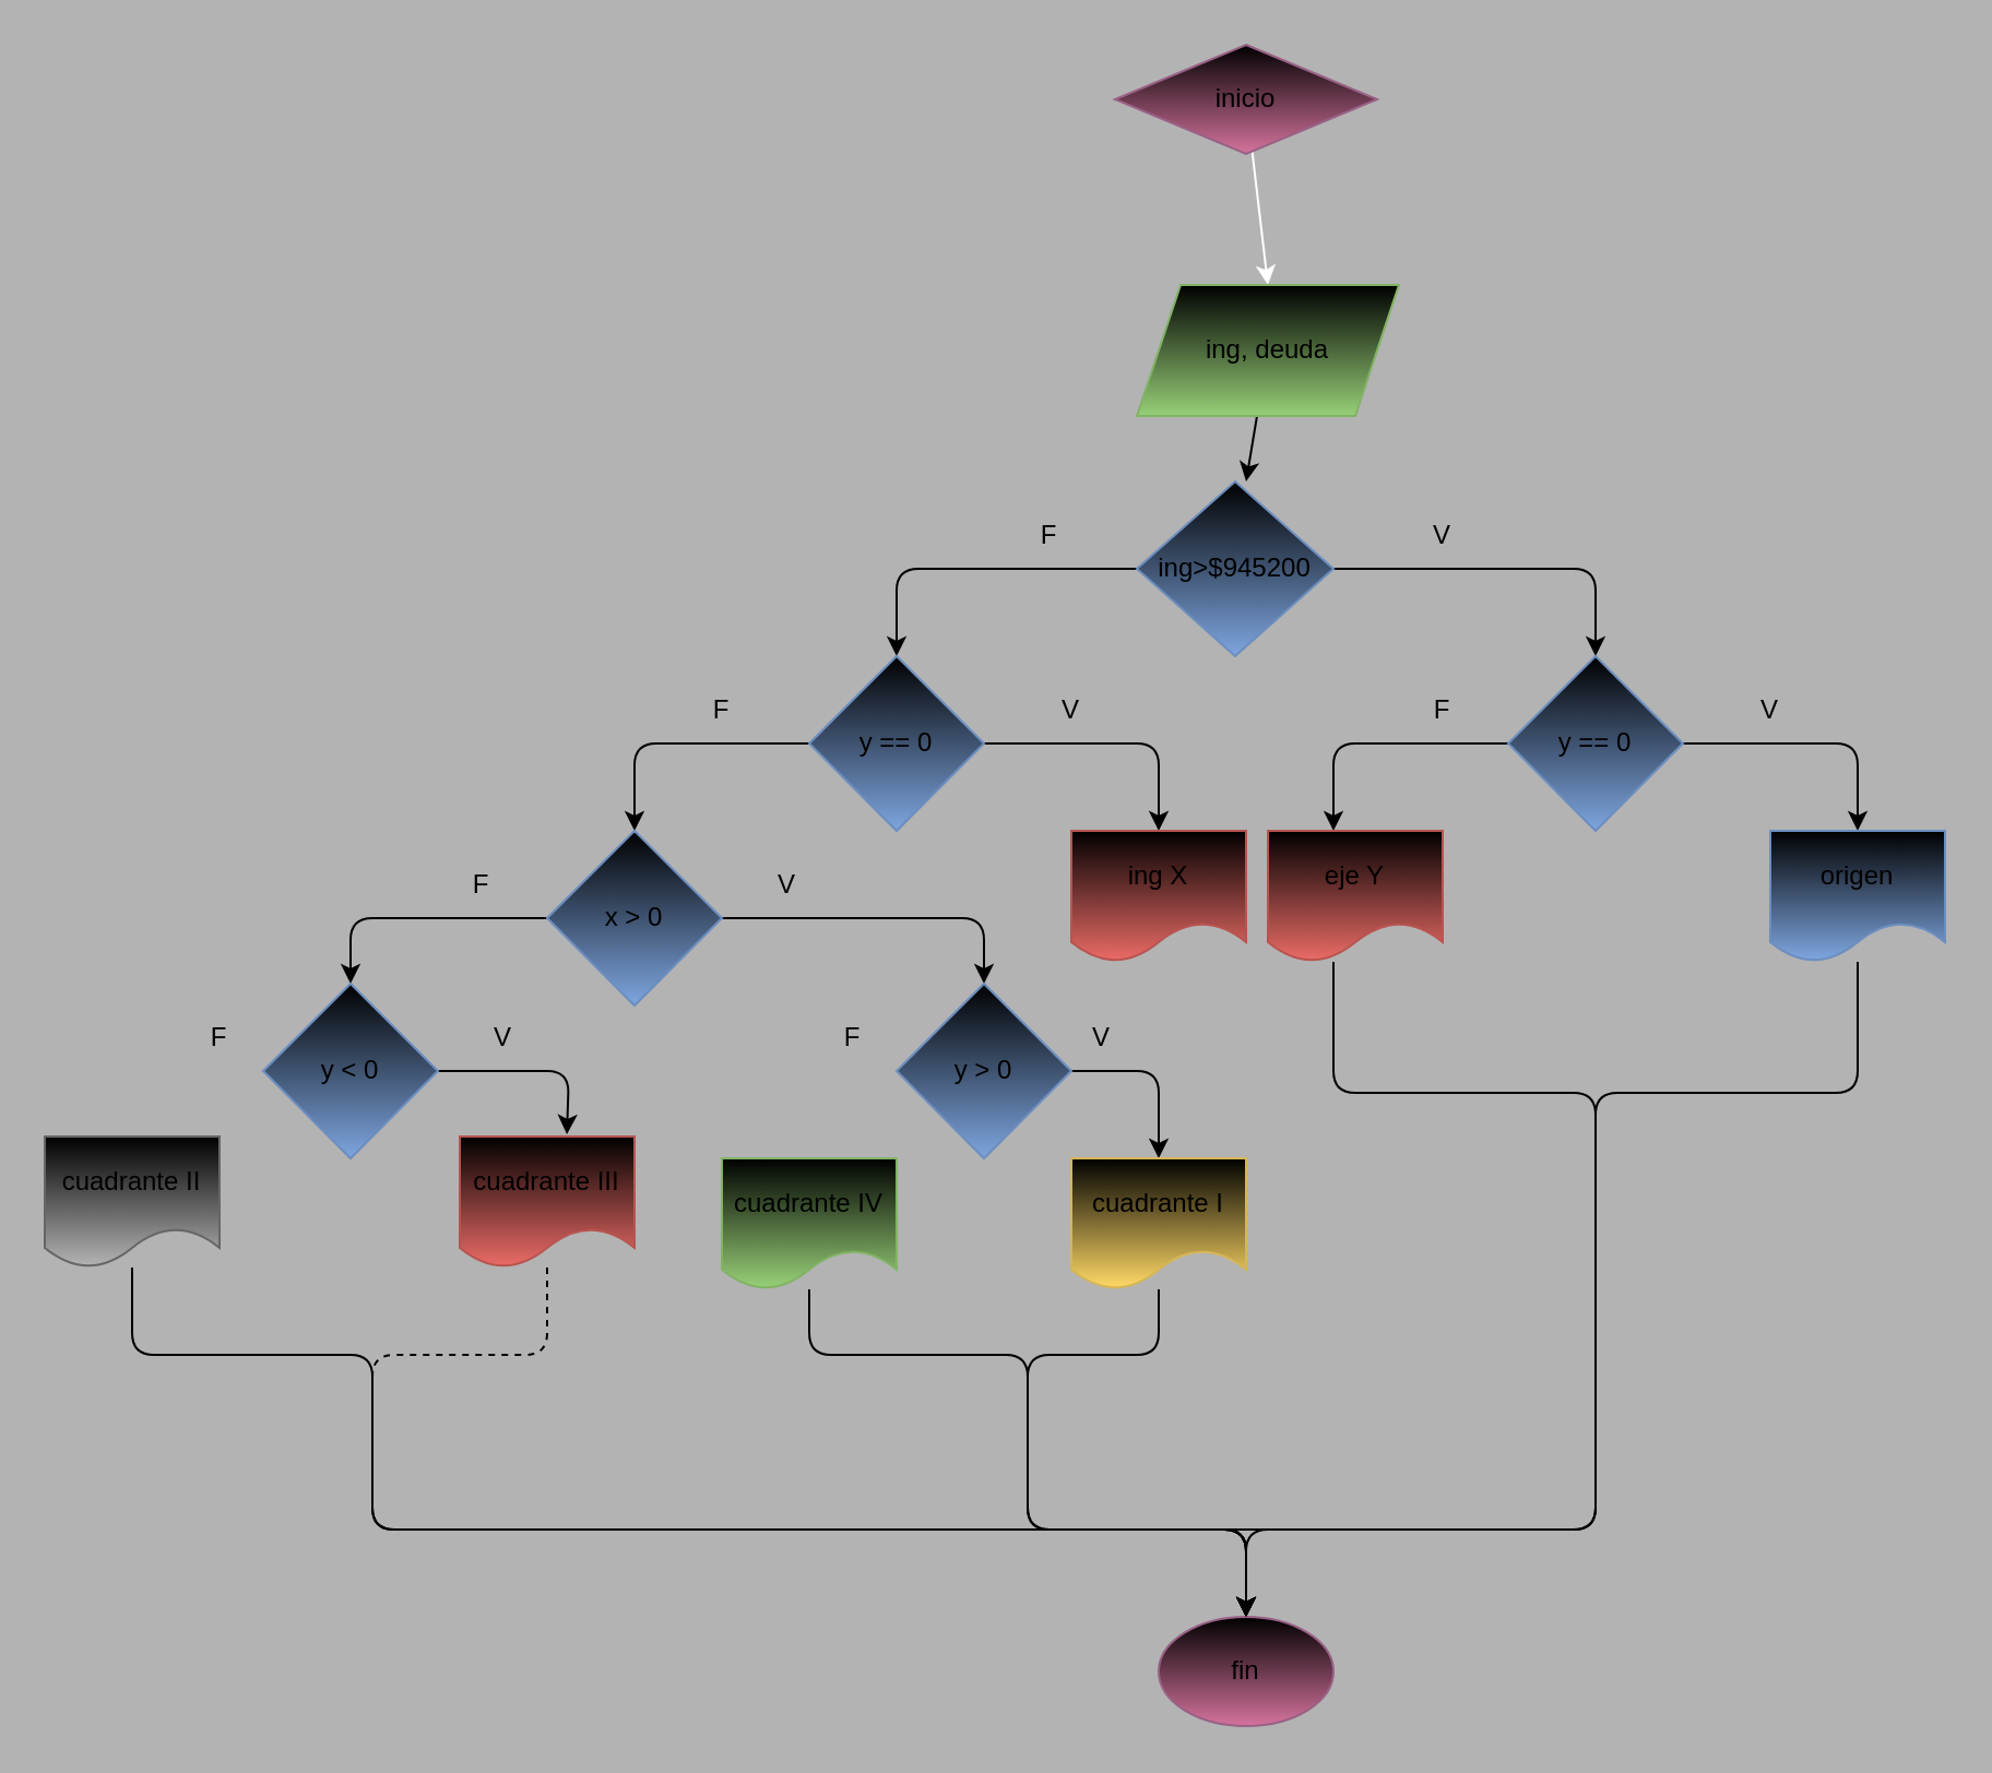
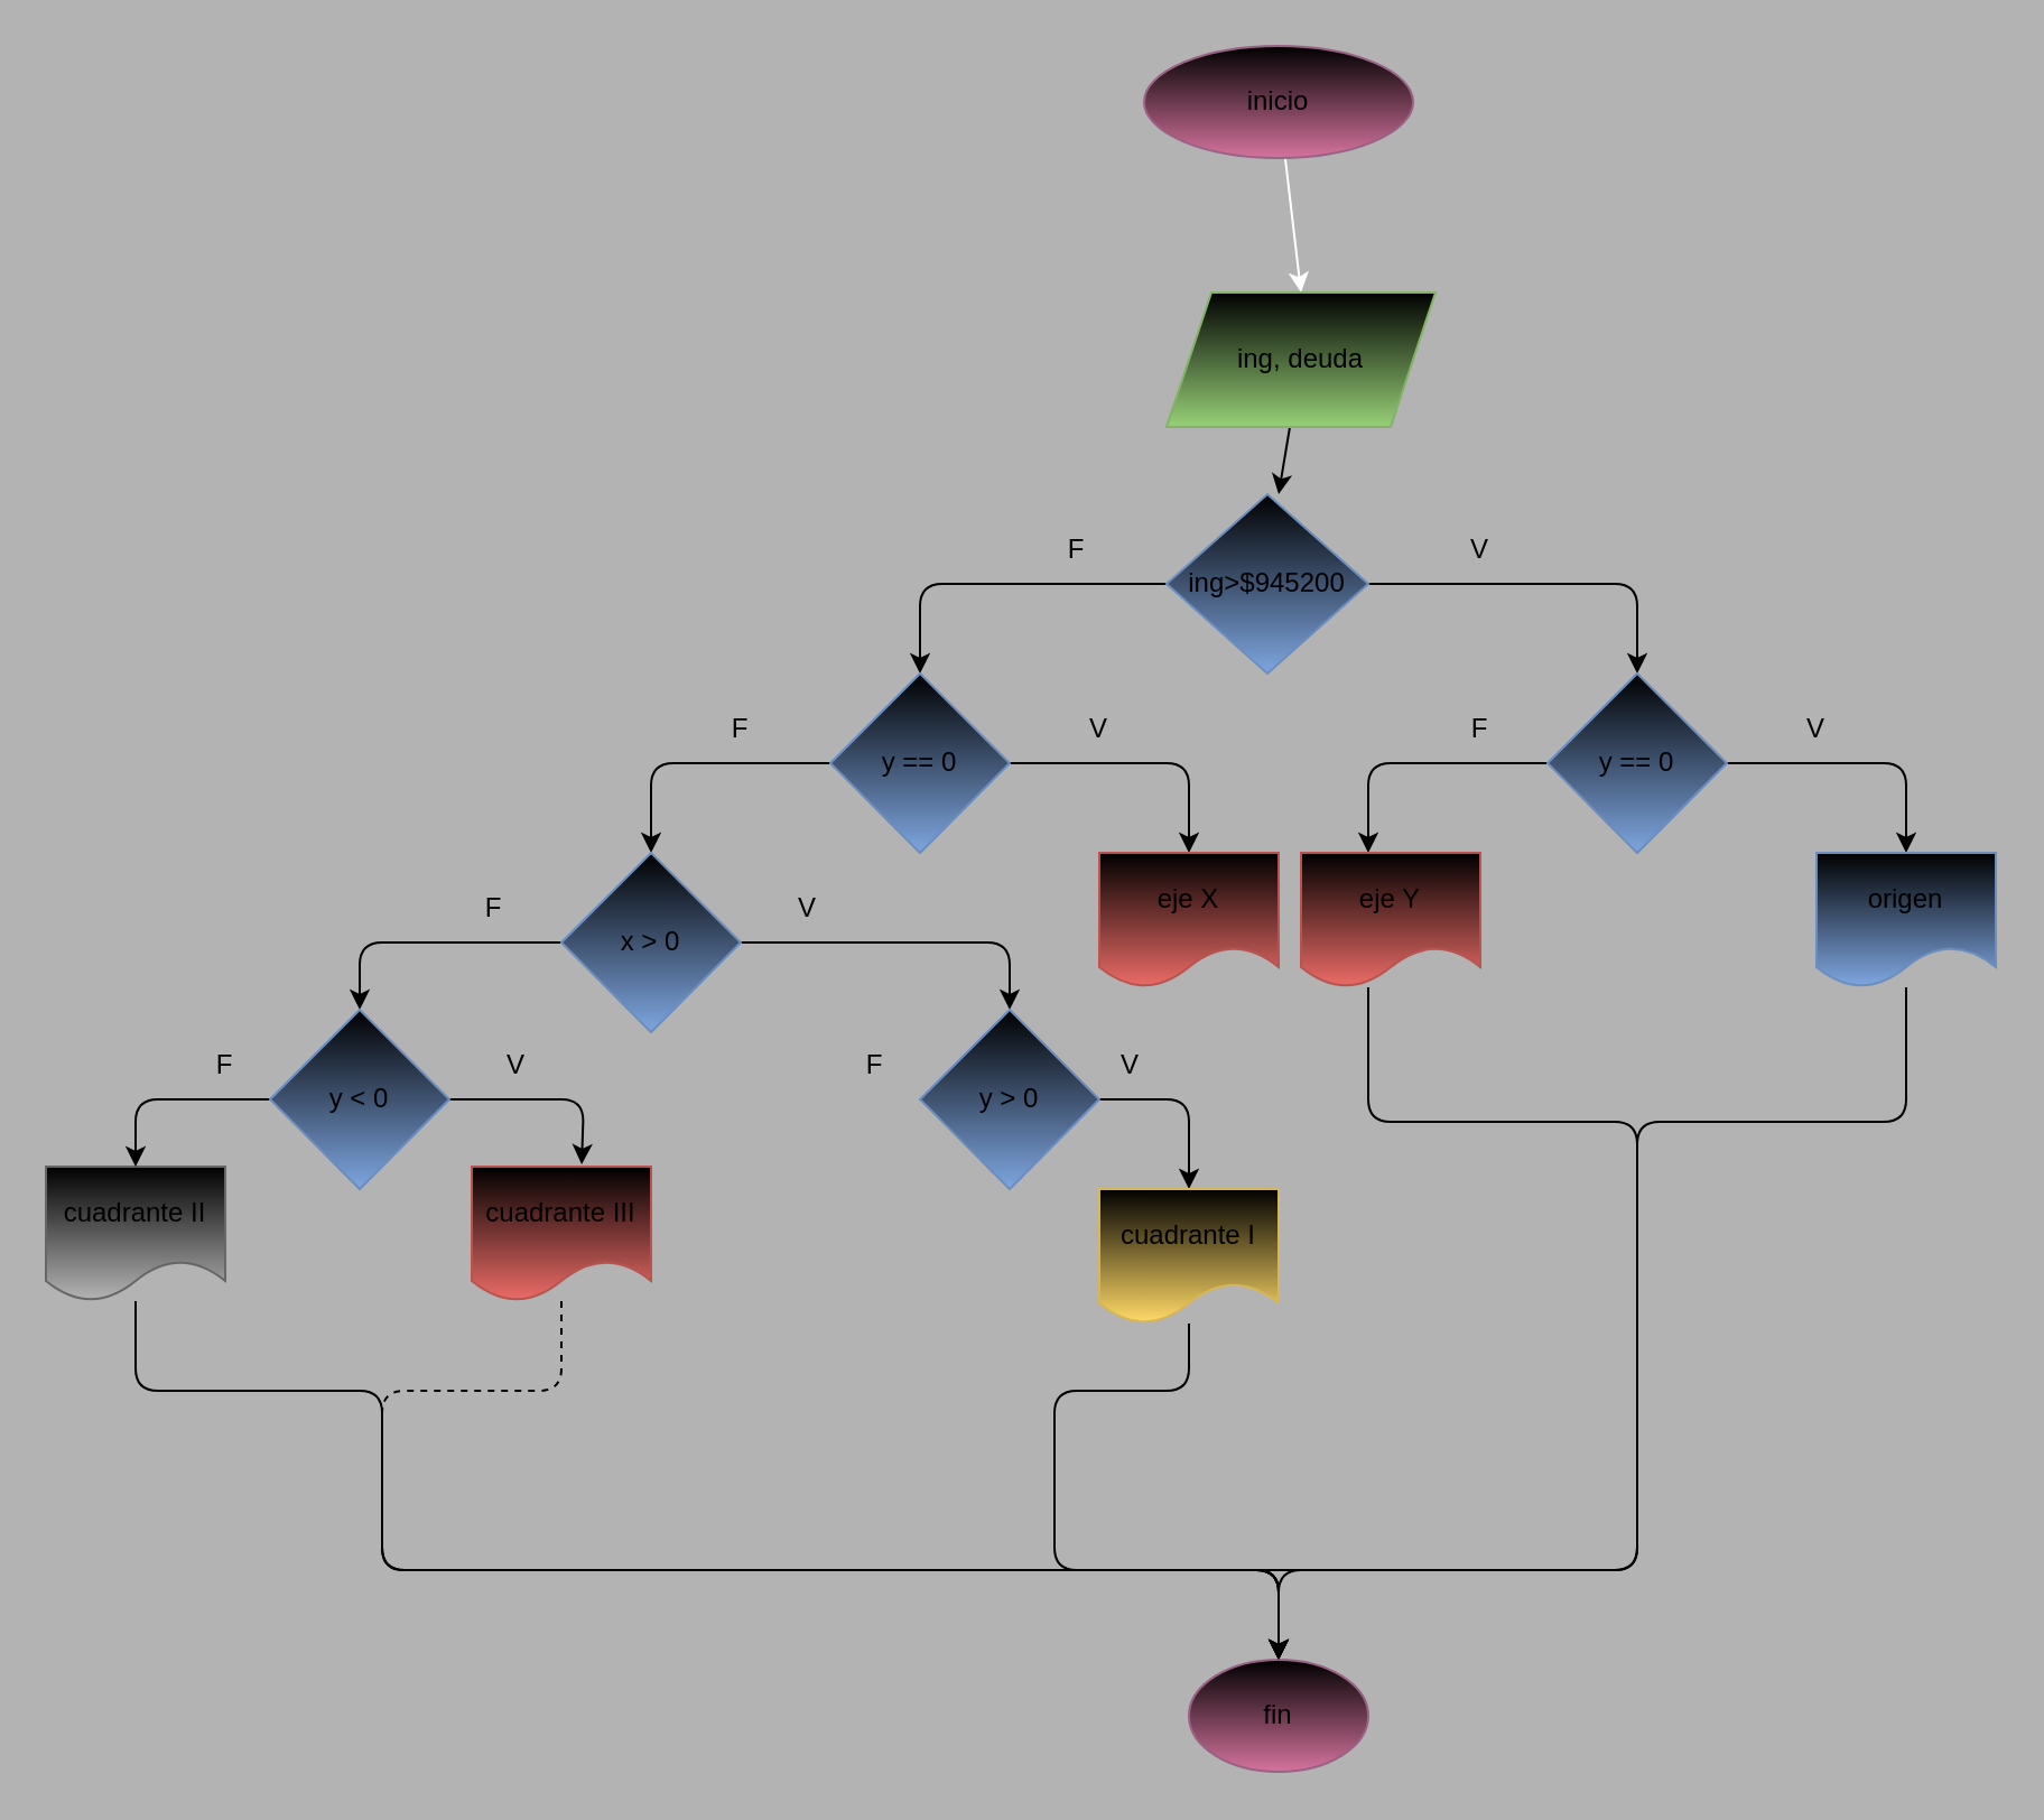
  <mxCell id="0" />
  <mxCell id="1" parent="0" />
  <mxCell id="2" style="edgeStyle=none;html=1;entryX=0.5;entryY=0;entryDx=0;entryDy=0;strokeColor=#FFFFFF;" parent="1" source="3" target="5" edge="1"><mxGeometry relative="1" as="geometry"><mxPoint x="410" y="110" as="targetPoint" /></mxGeometry></mxCell>
- <mxCell id="3" value="inicio" style="rhombus;whiteSpace=wrap;html=1;fillColor=#000000;gradientColor=#d5739d;strokeColor=#996185;" parent="1" vertex="1"><mxGeometry x="510" y="20" width="120" height="50" as="geometry" /></mxCell>
+ <mxCell id="3" value="inicio" style="ellipse;whiteSpace=wrap;html=1;fillColor=#000000;gradientColor=#d5739d;strokeColor=#996185;" parent="1" vertex="1"><mxGeometry x="510" y="20" width="120" height="50" as="geometry" /></mxCell>
  <mxCell id="4" style="edgeStyle=none;html=1;entryX=0.5;entryY=0;entryDx=0;entryDy=0;" parent="1" source="5" edge="1"><mxGeometry relative="1" as="geometry"><mxPoint x="570" y="220" as="targetPoint" /></mxGeometry></mxCell>
  <mxCell id="5" value="ing, deuda" style="shape=parallelogram;perimeter=parallelogramPerimeter;whiteSpace=wrap;html=1;fixedSize=1;fillColor=#000000;gradientColor=#97d077;strokeColor=#82b366;" parent="1" vertex="1"><mxGeometry x="520" y="130" width="120" height="60" as="geometry" /></mxCell>
  <mxCell id="6" style="edgeStyle=none;html=1;" parent="1" edge="1"><mxGeometry relative="1" as="geometry"><mxPoint x="730" y="300" as="targetPoint" /><mxPoint x="610" y="260" as="sourcePoint" /><Array as="points"><mxPoint x="730" y="260" /></Array></mxGeometry></mxCell>
  <mxCell id="7" style="edgeStyle=none;html=1;" parent="1" edge="1"><mxGeometry relative="1" as="geometry"><mxPoint x="410" y="300" as="targetPoint" /><mxPoint x="530" y="260" as="sourcePoint" /><Array as="points"><mxPoint x="410" y="260" /></Array></mxGeometry></mxCell>
  <mxCell id="8" value="F" style="text;strokeColor=none;align=center;fillColor=none;html=1;verticalAlign=middle;whiteSpace=wrap;rounded=0;" parent="1" vertex="1"><mxGeometry x="450" y="230" width="60" height="30" as="geometry" /></mxCell>
  <mxCell id="9" value="V" style="text;strokeColor=none;align=center;fillColor=none;html=1;verticalAlign=middle;whiteSpace=wrap;rounded=0;" parent="1" vertex="1"><mxGeometry x="630" y="230" width="60" height="30" as="geometry" /></mxCell>
  <mxCell id="10" style="edgeStyle=none;html=1;" parent="1" edge="1"><mxGeometry relative="1" as="geometry"><mxPoint x="290" y="380" as="targetPoint" /><mxPoint x="370" y="340" as="sourcePoint" /><Array as="points"><mxPoint x="290" y="340" /><mxPoint x="290" y="380" /></Array></mxGeometry></mxCell>
  <mxCell id="11" style="edgeStyle=none;html=1;" parent="1" edge="1"><mxGeometry relative="1" as="geometry"><mxPoint x="530" y="380" as="targetPoint" /><mxPoint x="450" y="340" as="sourcePoint" /><Array as="points"><mxPoint x="530" y="340" /></Array></mxGeometry></mxCell>
  <mxCell id="12" value="F" style="text;strokeColor=none;align=center;fillColor=none;html=1;verticalAlign=middle;whiteSpace=wrap;rounded=0;" parent="1" vertex="1"><mxGeometry x="300" y="310" width="60" height="30" as="geometry" /></mxCell>
  <mxCell id="13" value="V" style="text;strokeColor=none;align=center;fillColor=none;html=1;verticalAlign=middle;whiteSpace=wrap;rounded=0;" parent="1" vertex="1"><mxGeometry x="460" y="310" width="60" height="30" as="geometry" /></mxCell>
  <mxCell id="14" style="edgeStyle=none;html=1;exitX=0;exitY=1;exitDx=0;exitDy=0;entryX=0.5;entryY=0;entryDx=0;entryDy=0;" parent="1" source="15" target="28" edge="1"><mxGeometry relative="1" as="geometry"><mxPoint x="410" y="460" as="targetPoint" /><Array as="points"><mxPoint x="450" y="420" /></Array></mxGeometry></mxCell>
  <mxCell id="15" value="V" style="text;strokeColor=none;align=center;fillColor=none;html=1;verticalAlign=middle;whiteSpace=wrap;rounded=0;" parent="1" vertex="1"><mxGeometry x="330" y="390" width="60" height="30" as="geometry" /></mxCell>
  <mxCell id="16" style="edgeStyle=none;html=1;entryX=0.5;entryY=0;entryDx=0;entryDy=0;" parent="1" source="34" target="23" edge="1"><mxGeometry relative="1" as="geometry"><mxPoint x="490" y="740" as="targetPoint" /><mxPoint x="810" y="680" as="sourcePoint" /><Array as="points"><mxPoint x="850" y="500" /><mxPoint x="730" y="500" /><mxPoint x="730" y="700" /><mxPoint x="490" y="700" /><mxPoint x="570" y="700" /></Array></mxGeometry></mxCell>
  <mxCell id="17" style="edgeStyle=none;html=1;entryX=0.5;entryY=0;entryDx=0;entryDy=0;exitX=0.375;exitY=1;exitDx=0;exitDy=0;exitPerimeter=0;" parent="1" source="35" target="23" edge="1"><mxGeometry relative="1" as="geometry"><mxPoint x="650" y="680" as="sourcePoint" /><Array as="points"><mxPoint x="610" y="500" /><mxPoint x="730" y="500" /><mxPoint x="730" y="700" /><mxPoint x="570" y="700" /></Array></mxGeometry></mxCell>
  <mxCell id="18" style="edgeStyle=none;html=1;entryX=0.5;entryY=0;entryDx=0;entryDy=0;" parent="1" source="38" target="23" edge="1"><mxGeometry relative="1" as="geometry"><mxPoint x="490" y="740" as="targetPoint" /><Array as="points"><mxPoint x="530" y="620" /><mxPoint x="470" y="620" /><mxPoint x="470" y="700" /><mxPoint x="570" y="700" /></Array></mxGeometry></mxCell>
  <mxCell id="19" style="edgeStyle=none;html=1;entryX=0.5;entryY=0;entryDx=0;entryDy=0;dashed=1;" parent="1" source="20" target="23" edge="1"><mxGeometry relative="1" as="geometry"><Array as="points"><mxPoint x="250" y="620" /><mxPoint x="170" y="620" /><mxPoint x="170" y="700" /><mxPoint x="570" y="700" /></Array></mxGeometry></mxCell>
  <mxCell id="20" value="cuadrante III" style="shape=document;whiteSpace=wrap;html=1;boundedLbl=1;fillColor=#000000;gradientColor=#ea6b66;strokeColor=#b85450;" parent="1" vertex="1"><mxGeometry x="210" y="520" width="80" height="60" as="geometry" /></mxCell>
- <mxCell id="21" style="edgeStyle=none;html=1;entryX=0.5;entryY=0;entryDx=0;entryDy=0;" parent="1" source="22" target="23" edge="1"><mxGeometry relative="1" as="geometry"><mxPoint x="490" y="740" as="targetPoint" /><Array as="points"><mxPoint x="370" y="620" /><mxPoint x="470" y="620" /><mxPoint x="470" y="700" /><mxPoint x="570" y="700" /><mxPoint x="570" y="720" /></Array></mxGeometry></mxCell>
- <mxCell id="22" value="cuadrante IV" style="shape=document;whiteSpace=wrap;html=1;boundedLbl=1;fillColor=#000000;gradientColor=#97d077;strokeColor=#82b366;" parent="1" vertex="1"><mxGeometry x="330" y="530" width="80" height="60" as="geometry" /></mxCell>
  <mxCell id="23" value="fin" style="ellipse;whiteSpace=wrap;html=1;fillColor=#000000;gradientColor=#d5739d;strokeColor=#996185;" parent="1" vertex="1"><mxGeometry x="530" y="740" width="80" height="50" as="geometry" /></mxCell>
  <mxCell id="24" style="edgeStyle=none;html=1;entryX=0.5;entryY=0;entryDx=0;entryDy=0;" parent="1" target="23" edge="1"><mxGeometry relative="1" as="geometry"><mxPoint x="170" y="680" as="sourcePoint" /><Array as="points"><mxPoint x="170" y="700" /><mxPoint x="570" y="700" /></Array></mxGeometry></mxCell>
  <mxCell id="25" value="y == 0" style="rhombus;whiteSpace=wrap;html=1;fillColor=#000000;gradientColor=#7ea6e0;strokeColor=#6c8ebf;" parent="1" vertex="1"><mxGeometry x="370" y="300" width="80" height="80" as="geometry" /></mxCell>
  <mxCell id="26" value="ing&amp;gt;$945200" style="rhombus;whiteSpace=wrap;html=1;fillColor=#000000;gradientColor=#7ea6e0;strokeColor=#6c8ebf;" parent="1" vertex="1"><mxGeometry x="520" y="220" width="90" height="80" as="geometry" /></mxCell>
  <mxCell id="27" style="edgeStyle=none;html=1;entryX=0.5;entryY=0;entryDx=0;entryDy=0;" parent="1" source="28" target="38" edge="1"><mxGeometry relative="1" as="geometry"><Array as="points"><mxPoint x="530" y="490" /></Array></mxGeometry></mxCell>
  <mxCell id="28" value="y &amp;gt; 0" style="rhombus;whiteSpace=wrap;html=1;fillColor=#000000;gradientColor=#7ea6e0;strokeColor=#6c8ebf;" parent="1" vertex="1"><mxGeometry x="410" y="450" width="80" height="80" as="geometry" /></mxCell>
  <mxCell id="29" style="edgeStyle=none;html=1;" parent="1" source="31" edge="1"><mxGeometry relative="1" as="geometry"><mxPoint x="850" y="380" as="targetPoint" /><Array as="points"><mxPoint x="850" y="340" /></Array></mxGeometry></mxCell>
  <mxCell id="30" style="edgeStyle=none;html=1;entryX=0.375;entryY=0;entryDx=0;entryDy=0;entryPerimeter=0;" parent="1" source="31" target="35" edge="1"><mxGeometry relative="1" as="geometry"><Array as="points"><mxPoint x="610" y="340" /></Array></mxGeometry></mxCell>
  <mxCell id="31" value="y == 0" style="rhombus;whiteSpace=wrap;html=1;fillColor=#000000;gradientColor=#7ea6e0;strokeColor=#6c8ebf;" parent="1" vertex="1"><mxGeometry x="690" y="300" width="80" height="80" as="geometry" /></mxCell>
  <mxCell id="32" style="edgeStyle=none;html=1;entryX=0.5;entryY=0;entryDx=0;entryDy=0;" parent="1" source="33" target="42" edge="1"><mxGeometry relative="1" as="geometry"><Array as="points"><mxPoint x="160" y="420" /></Array></mxGeometry></mxCell>
  <mxCell id="33" value="x &amp;gt; 0" style="rhombus;whiteSpace=wrap;html=1;fillColor=#000000;gradientColor=#7ea6e0;strokeColor=#6c8ebf;" parent="1" vertex="1"><mxGeometry x="250" y="380" width="80" height="80" as="geometry" /></mxCell>
  <mxCell id="34" value="origen" style="shape=document;whiteSpace=wrap;html=1;boundedLbl=1;fillColor=#000000;gradientColor=#7ea6e0;strokeColor=#6c8ebf;" parent="1" vertex="1"><mxGeometry x="810" y="380" width="80" height="60" as="geometry" /></mxCell>
  <mxCell id="35" value="eje Y" style="shape=document;whiteSpace=wrap;html=1;boundedLbl=1;fillColor=#000000;gradientColor=#ea6b66;strokeColor=#b85450;" parent="1" vertex="1"><mxGeometry x="580" y="380" width="80" height="60" as="geometry" /></mxCell>
  <mxCell id="36" style="edgeStyle=none;html=1;" parent="1" source="37" edge="1"><mxGeometry relative="1" as="geometry"><mxPoint x="570" y="740" as="targetPoint" /><Array as="points"><mxPoint x="60" y="620" /><mxPoint x="170" y="620" /><mxPoint x="170" y="700" /><mxPoint x="570" y="700" /></Array></mxGeometry></mxCell>
  <mxCell id="37" value="cuadrante II" style="shape=document;whiteSpace=wrap;html=1;boundedLbl=1;fillColor=#000000;gradientColor=#b3b3b3;strokeColor=#666666;" parent="1" vertex="1"><mxGeometry x="20" y="520" width="80" height="60" as="geometry" /></mxCell>
  <mxCell id="38" value="cuadrante I" style="shape=document;whiteSpace=wrap;html=1;boundedLbl=1;fillColor=#000000;gradientColor=#ffd966;strokeColor=#d6b656;" parent="1" vertex="1"><mxGeometry x="490" y="530" width="80" height="60" as="geometry" /></mxCell>
- <mxCell id="39" value="ing X" style="shape=document;whiteSpace=wrap;html=1;boundedLbl=1;fillColor=#000000;gradientColor=#ea6b66;strokeColor=#b85450;" parent="1" vertex="1"><mxGeometry x="490" y="380" width="80" height="60" as="geometry" /></mxCell>
+ <mxCell id="39" value="eje X" style="shape=document;whiteSpace=wrap;html=1;boundedLbl=1;fillColor=#000000;gradientColor=#ea6b66;strokeColor=#b85450;" parent="1" vertex="1"><mxGeometry x="490" y="380" width="80" height="60" as="geometry" /></mxCell>
  <mxCell id="40" style="edgeStyle=none;html=1;entryX=0.613;entryY=-0.017;entryDx=0;entryDy=0;entryPerimeter=0;" parent="1" source="42" target="20" edge="1"><mxGeometry relative="1" as="geometry"><Array as="points"><mxPoint x="260" y="490" /></Array></mxGeometry></mxCell>
+ <mxCell id="41" style="edgeStyle=none;html=1;entryX=0.5;entryY=0;entryDx=0;entryDy=0;" parent="1" source="42" target="37" edge="1"><mxGeometry relative="1" as="geometry"><Array as="points"><mxPoint x="60" y="490" /></Array></mxGeometry></mxCell>
  <mxCell id="42" value="y &amp;lt; 0" style="rhombus;whiteSpace=wrap;html=1;fillColor=#000000;gradientColor=#7ea6e0;strokeColor=#6c8ebf;" parent="1" vertex="1"><mxGeometry x="120" y="450" width="80" height="80" as="geometry" /></mxCell>
  <mxCell id="43" value="F" style="text;strokeColor=none;align=center;fillColor=none;html=1;verticalAlign=middle;whiteSpace=wrap;rounded=0;" parent="1" vertex="1"><mxGeometry x="190" y="390" width="60" height="30" as="geometry" /></mxCell>
  <mxCell id="44" value="V" style="text;strokeColor=none;align=center;fillColor=none;html=1;verticalAlign=middle;whiteSpace=wrap;rounded=0;" parent="1" vertex="1"><mxGeometry x="780" y="310" width="60" height="30" as="geometry" /></mxCell>
  <mxCell id="45" value="F" style="text;strokeColor=none;align=center;fillColor=none;html=1;verticalAlign=middle;whiteSpace=wrap;rounded=0;" parent="1" vertex="1"><mxGeometry x="630" y="310" width="60" height="30" as="geometry" /></mxCell>
  <mxCell id="46" value="F" style="text;strokeColor=none;align=center;fillColor=none;html=1;verticalAlign=middle;whiteSpace=wrap;rounded=0;" parent="1" vertex="1"><mxGeometry x="70" y="460" width="60" height="30" as="geometry" /></mxCell>
  <mxCell id="47" value="V" style="text;strokeColor=none;align=center;fillColor=none;html=1;verticalAlign=middle;whiteSpace=wrap;rounded=0;" parent="1" vertex="1"><mxGeometry x="200" y="460" width="60" height="30" as="geometry" /></mxCell>
  <mxCell id="48" value="F" style="text;strokeColor=none;align=center;fillColor=none;html=1;verticalAlign=middle;whiteSpace=wrap;rounded=0;" parent="1" vertex="1"><mxGeometry x="360" y="460" width="60" height="30" as="geometry" /></mxCell>
  <mxCell id="49" value="V" style="text;strokeColor=none;align=center;fillColor=none;html=1;verticalAlign=middle;whiteSpace=wrap;rounded=0;" parent="1" vertex="1"><mxGeometry x="474" y="460" width="60" height="30" as="geometry" /></mxCell>
